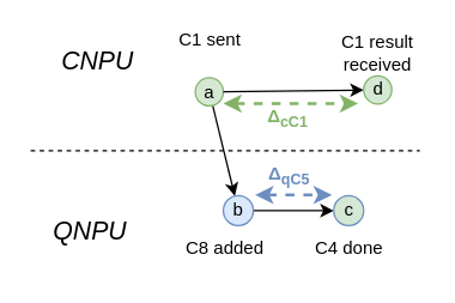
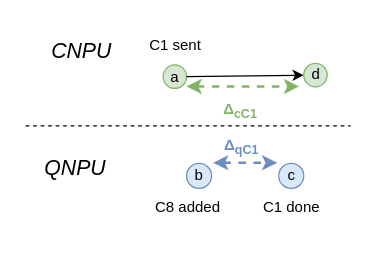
  <mxCell id="0" />
  <mxCell id="1" parent="0" />
  <mxCell id="2" value="CNPU" style="text;html=1;align=center;verticalAlign=middle;whiteSpace=wrap;rounded=0;fontStyle=2;fontSize=17;fontFamily=Helvetica;" parent="1" vertex="1"><mxGeometry x="35" y="26.25" width="60" height="30" as="geometry" /></mxCell>
- <mxCell id="3" value="QNPU" style="text;html=1;align=center;verticalAlign=middle;whiteSpace=wrap;rounded=0;fontStyle=2;fontSize=17;fontFamily=Helvetica;" parent="1" vertex="1"><mxGeometry x="30" y="140" width="60" height="30" as="geometry" /></mxCell>
- <mxCell id="4" style="edgeStyle=none;html=1;" parent="1" source="5" target="8" edge="1"><mxGeometry relative="1" as="geometry"><mxPoint x="140" y="130" as="targetPoint" /></mxGeometry></mxCell>
+ <mxCell id="3" value="QNPU" style="text;html=1;align=center;verticalAlign=middle;whiteSpace=wrap;rounded=0;fontStyle=2;fontSize=17;fontFamily=Helvetica;" parent="1" vertex="1"><mxGeometry x="30" y="120" width="60" height="30" as="geometry" /></mxCell>
  <mxCell id="5" value="a" style="ellipse;whiteSpace=wrap;html=1;aspect=fixed;fillColor=#d5e8d4;strokeColor=#82b366;" parent="1" vertex="1"><mxGeometry x="130" y="51.25" width="18.75" height="18.75" as="geometry" /></mxCell>
- <mxCell id="6" value="C1 sent" style="text;html=1;align=center;verticalAlign=middle;whiteSpace=wrap;rounded=0;" parent="1" vertex="1"><mxGeometry x="110" y="11.25" width="60" height="30" as="geometry" /></mxCell>
- <mxCell id="7" style="edgeStyle=none;html=1;exitX=1;exitY=0.5;exitDx=0;exitDy=0;entryX=0;entryY=0.5;entryDx=0;entryDy=0;" parent="1" source="8" target="13" edge="1"><mxGeometry relative="1" as="geometry" /></mxCell>
+ <mxCell id="6" value="C1 sent" style="text;html=1;align=center;verticalAlign=middle;whiteSpace=wrap;rounded=0;" parent="1" vertex="1"><mxGeometry x="110" y="21.25" width="60" height="30" as="geometry" /></mxCell>
  <mxCell id="8" value="b" style="ellipse;whiteSpace=wrap;html=1;aspect=fixed;fillColor=#dae8fc;strokeColor=#6c8ebf;" parent="1" vertex="1"><mxGeometry x="148.75" y="130" width="20" height="20" as="geometry" /></mxCell>
  <mxCell id="9" value="C8 added" style="text;html=1;align=center;verticalAlign=middle;whiteSpace=wrap;rounded=0;" parent="1" vertex="1"><mxGeometry x="120" y="150" width="60" height="30" as="geometry" /></mxCell>
  <mxCell id="10" style="edgeStyle=none;html=1;startArrow=classic;startFill=1;endArrow=none;endFill=0;" parent="1" source="11" target="5" edge="1"><mxGeometry relative="1" as="geometry"><mxPoint x="232.5" y="130" as="targetPoint" /></mxGeometry></mxCell>
  <mxCell id="11" value="d" style="ellipse;whiteSpace=wrap;html=1;aspect=fixed;fillColor=#d5e8d4;strokeColor=#82b366;" parent="1" vertex="1"><mxGeometry x="242.51" y="50" width="18.75" height="18.75" as="geometry" /></mxCell>
- <mxCell id="12" value="C1 result&lt;div&gt;received&lt;/div&gt;" style="text;html=1;align=center;verticalAlign=middle;whiteSpace=wrap;rounded=0;" parent="1" vertex="1"><mxGeometry x="221.88" y="20" width="60" height="30" as="geometry" /></mxCell>
- <mxCell id="13" value="c" style="ellipse;whiteSpace=wrap;html=1;aspect=fixed;fillColor=#d5e8d4;strokeColor=#6c8ebf;" parent="1" vertex="1"><mxGeometry x="222.5" y="130" width="20" height="20" as="geometry" /></mxCell>
- <mxCell id="14" value="C4 done" style="text;html=1;align=center;verticalAlign=middle;whiteSpace=wrap;rounded=0;" parent="1" vertex="1"><mxGeometry x="202.5" y="150" width="60" height="30" as="geometry" /></mxCell>
+ <mxCell id="13" value="c" style="ellipse;whiteSpace=wrap;html=1;aspect=fixed;fillColor=#dae8fc;strokeColor=#6c8ebf;" parent="1" vertex="1"><mxGeometry x="222.5" y="130" width="20" height="20" as="geometry" /></mxCell>
+ <mxCell id="14" value="C1 done" style="text;html=1;align=center;verticalAlign=middle;whiteSpace=wrap;rounded=0;" parent="1" vertex="1"><mxGeometry x="202.5" y="150" width="60" height="30" as="geometry" /></mxCell>
  <mxCell id="15" value="" style="endArrow=classic;startArrow=classic;html=1;dashed=1;fillColor=#d5e8d4;strokeColor=#82b366;strokeWidth=2;" parent="1" edge="1"><mxGeometry width="50" height="50" relative="1" as="geometry"><mxPoint x="148.75" y="68.47" as="sourcePoint" /><mxPoint x="238.75" y="68.47" as="targetPoint" /></mxGeometry></mxCell>
- <mxCell id="16" value="Δ&lt;sub&gt;cC1&lt;/sub&gt;" style="text;html=1;align=center;verticalAlign=middle;whiteSpace=wrap;rounded=0;fontColor=#82B366;fontStyle=1" parent="1" vertex="1"><mxGeometry x="161.88" y="65" width="60" height="25" as="geometry" /></mxCell>
+ <mxCell id="16" value="Δ&lt;sub&gt;cC1&lt;/sub&gt;" style="text;html=1;align=center;verticalAlign=middle;whiteSpace=wrap;rounded=0;fontColor=#82B366;fontStyle=1" parent="1" vertex="1"><mxGeometry x="161.88" y="75" width="60" height="25" as="geometry" /></mxCell>
  <mxCell id="17" value="" style="endArrow=classic;startArrow=classic;html=1;dashed=1;fillColor=#dae8fc;strokeColor=#6c8ebf;strokeWidth=2;" parent="1" edge="1"><mxGeometry width="50" height="50" relative="1" as="geometry"><mxPoint x="170" y="129.52" as="sourcePoint" /><mxPoint x="221.25" y="129.52" as="targetPoint" /></mxGeometry></mxCell>
- <mxCell id="18" value="Δ&lt;sub&gt;qC5&lt;/sub&gt;" style="text;html=1;align=center;verticalAlign=middle;whiteSpace=wrap;rounded=0;fontColor=#6C8EBF;fontStyle=1" parent="1" vertex="1"><mxGeometry x="162.5" y="107.36" width="60" height="20" as="geometry" /></mxCell>
+ <mxCell id="18" value="Δ&lt;sub&gt;qC1&lt;/sub&gt;" style="text;html=1;align=center;verticalAlign=middle;whiteSpace=wrap;rounded=0;fontColor=#6C8EBF;fontStyle=1" parent="1" vertex="1"><mxGeometry x="162.5" y="107.36" width="60" height="20" as="geometry" /></mxCell>
  <mxCell id="19" value="" style="endArrow=none;dashed=1;html=1;" parent="1" edge="1"><mxGeometry width="50" height="50" relative="1" as="geometry"><mxPoint x="20" y="100" as="sourcePoint" /><mxPoint x="280" y="100" as="targetPoint" /></mxGeometry></mxCell>
